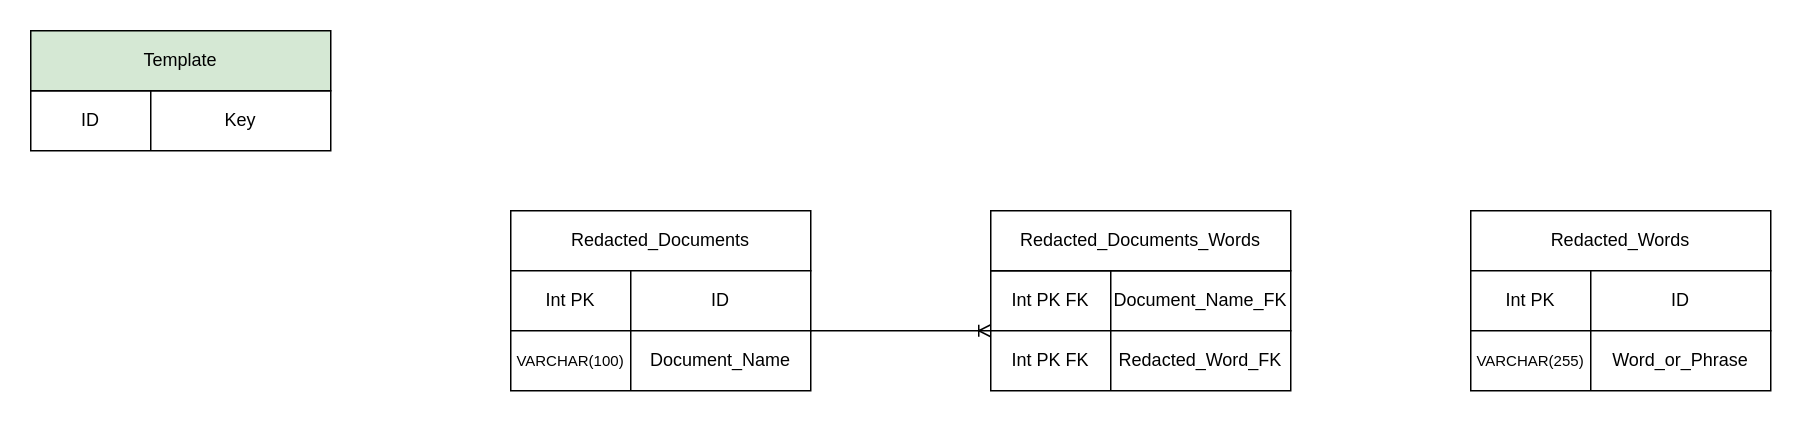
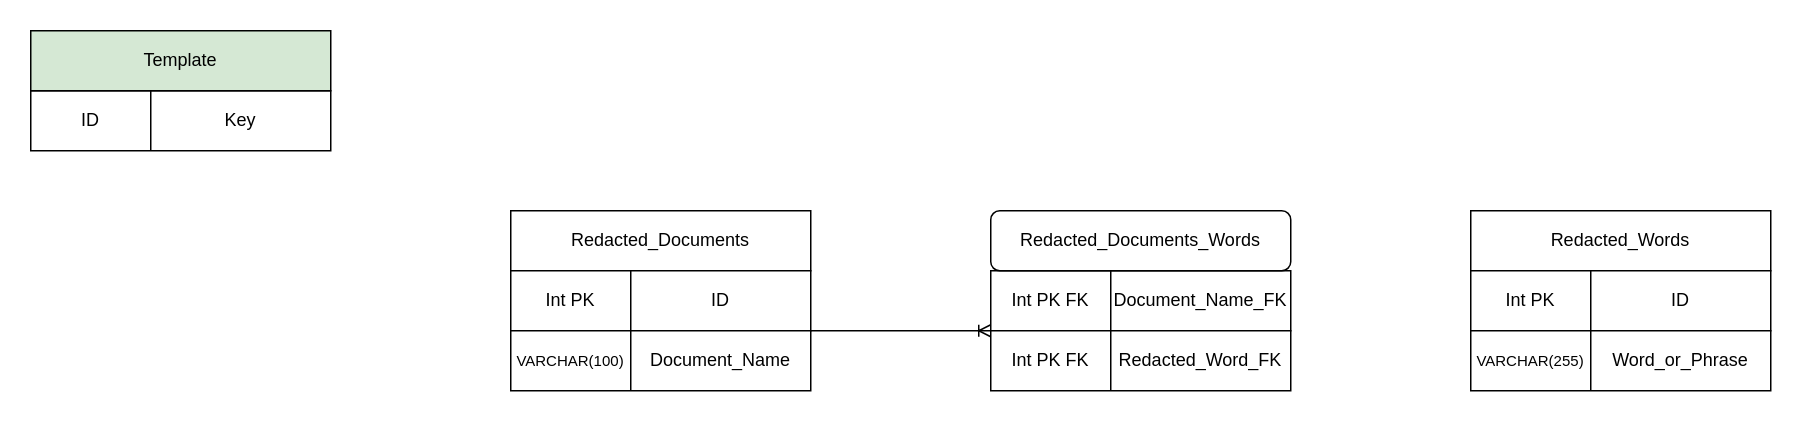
  <mxCell id="0" />
  <mxCell id="1" parent="0" />
  <mxCell id="2" value="Redacted_Documents" style="rounded=0;whiteSpace=wrap;html=1;" parent="1" vertex="1"><mxGeometry x="340" y="140" width="200" height="40" as="geometry" /></mxCell>
  <mxCell id="3" value="" style="group" parent="1" vertex="1" connectable="0"><mxGeometry x="340" y="180" width="200" height="40" as="geometry" /></mxCell>
  <mxCell id="4" value="" style="group" parent="3" vertex="1" connectable="0"><mxGeometry width="200" height="40" as="geometry" /></mxCell>
  <mxCell id="5" value="" style="rounded=0;whiteSpace=wrap;html=1;" parent="4" vertex="1"><mxGeometry width="200" height="40" as="geometry" /></mxCell>
  <mxCell id="6" value="Int PK" style="text;html=1;strokeColor=none;fillColor=none;align=center;verticalAlign=middle;whiteSpace=wrap;rounded=0;" parent="4" vertex="1"><mxGeometry width="80" height="40" as="geometry" /></mxCell>
  <mxCell id="7" value="ID" style="text;html=1;strokeColor=none;fillColor=none;align=center;verticalAlign=middle;whiteSpace=wrap;rounded=0;" parent="3" vertex="1"><mxGeometry x="80" width="120" height="40" as="geometry" /></mxCell>
  <mxCell id="8" value="" style="endArrow=none;html=1;entryX=0.4;entryY=-0.002;entryDx=0;entryDy=0;entryPerimeter=0;exitX=0;exitY=1;exitDx=0;exitDy=0;" parent="3" source="7" target="5" edge="1"><mxGeometry width="50" height="50" relative="1" as="geometry"><mxPoint x="80" y="40" as="sourcePoint" /><mxPoint x="200" y="-10" as="targetPoint" /></mxGeometry></mxCell>
  <mxCell id="9" value="" style="group" parent="1" vertex="1" connectable="0"><mxGeometry x="340" y="220" width="200" height="40" as="geometry" /></mxCell>
  <mxCell id="10" value="" style="group" parent="9" vertex="1" connectable="0"><mxGeometry width="200" height="40" as="geometry" /></mxCell>
  <mxCell id="11" value="" style="rounded=0;whiteSpace=wrap;html=1;" parent="10" vertex="1"><mxGeometry width="200" height="40" as="geometry" /></mxCell>
  <mxCell id="12" value="&lt;font style=&quot;font-size: 10px&quot;&gt;VARCHAR(100)&lt;/font&gt;" style="text;html=1;strokeColor=none;fillColor=none;align=center;verticalAlign=middle;whiteSpace=wrap;rounded=0;" parent="10" vertex="1"><mxGeometry width="80" height="40" as="geometry" /></mxCell>
  <mxCell id="13" value="Document_Name" style="text;html=1;strokeColor=none;fillColor=none;align=center;verticalAlign=middle;whiteSpace=wrap;rounded=0;" parent="9" vertex="1"><mxGeometry x="80" width="120" height="40" as="geometry" /></mxCell>
  <mxCell id="14" value="" style="endArrow=none;html=1;entryX=0.4;entryY=-0.002;entryDx=0;entryDy=0;entryPerimeter=0;exitX=0;exitY=1;exitDx=0;exitDy=0;" parent="9" source="13" target="11" edge="1"><mxGeometry width="50" height="50" relative="1" as="geometry"><mxPoint x="80" y="40" as="sourcePoint" /><mxPoint x="200" y="-10" as="targetPoint" /></mxGeometry></mxCell>
  <mxCell id="15" value="" style="group;fontStyle=1" parent="1" vertex="1" connectable="0"><mxGeometry x="20" y="60" width="200" height="40" as="geometry" /></mxCell>
  <mxCell id="16" value="" style="group" parent="15" vertex="1" connectable="0"><mxGeometry width="200" height="40" as="geometry" /></mxCell>
  <mxCell id="17" value="" style="rounded=0;whiteSpace=wrap;html=1;" parent="16" vertex="1"><mxGeometry width="200" height="40" as="geometry" /></mxCell>
  <mxCell id="18" value="ID" style="text;html=1;strokeColor=none;fillColor=none;align=center;verticalAlign=middle;whiteSpace=wrap;rounded=0;" parent="16" vertex="1"><mxGeometry width="80" height="40" as="geometry" /></mxCell>
  <mxCell id="19" value="Key" style="text;html=1;strokeColor=none;fillColor=none;align=center;verticalAlign=middle;whiteSpace=wrap;rounded=0;" parent="15" vertex="1"><mxGeometry x="80" width="120" height="40" as="geometry" /></mxCell>
  <mxCell id="20" value="" style="endArrow=none;html=1;entryX=0.4;entryY=-0.002;entryDx=0;entryDy=0;entryPerimeter=0;exitX=0;exitY=1;exitDx=0;exitDy=0;" parent="15" source="19" target="17" edge="1"><mxGeometry width="50" height="50" relative="1" as="geometry"><mxPoint x="80" y="40" as="sourcePoint" /><mxPoint x="200" y="-10" as="targetPoint" /></mxGeometry></mxCell>
  <mxCell id="21" value="Template" style="rounded=0;whiteSpace=wrap;html=1;fillColor=#d5e8d4;" parent="1" vertex="1"><mxGeometry x="20" y="20" width="200" height="40" as="geometry" /></mxCell>
  <mxCell id="22" value="" style="group" parent="1" vertex="1" connectable="0"><mxGeometry x="660" y="180" width="200" height="40" as="geometry" /></mxCell>
  <mxCell id="23" value="" style="group" parent="22" vertex="1" connectable="0"><mxGeometry width="200" height="40" as="geometry" /></mxCell>
  <mxCell id="24" value="" style="rounded=0;whiteSpace=wrap;html=1;" parent="23" vertex="1"><mxGeometry width="200" height="40" as="geometry" /></mxCell>
  <mxCell id="25" value="Int PK FK" style="text;html=1;strokeColor=none;fillColor=none;align=center;verticalAlign=middle;whiteSpace=wrap;rounded=0;" parent="23" vertex="1"><mxGeometry width="80" height="40" as="geometry" /></mxCell>
  <mxCell id="26" value="Document_Name_FK" style="text;html=1;strokeColor=none;fillColor=none;align=center;verticalAlign=middle;whiteSpace=wrap;rounded=0;" parent="22" vertex="1"><mxGeometry x="80" width="120" height="40" as="geometry" /></mxCell>
  <mxCell id="27" value="" style="endArrow=none;html=1;entryX=0.4;entryY=-0.002;entryDx=0;entryDy=0;entryPerimeter=0;exitX=0;exitY=1;exitDx=0;exitDy=0;" parent="22" source="26" target="24" edge="1"><mxGeometry width="50" height="50" relative="1" as="geometry"><mxPoint x="80" y="40" as="sourcePoint" /><mxPoint x="200" y="-10" as="targetPoint" /></mxGeometry></mxCell>
  <mxCell id="28" value="Redacted_Words" style="rounded=0;whiteSpace=wrap;html=1;" parent="1" vertex="1"><mxGeometry x="980" y="140" width="200" height="40" as="geometry" /></mxCell>
- <mxCell id="29" value="Redacted_Documents_Words" style="rounded=0;whiteSpace=wrap;html=1;" parent="1" vertex="1"><mxGeometry x="660" y="140" width="200" height="40" as="geometry" /></mxCell>
+ <mxCell id="29" value="Redacted_Documents_Words" style="whiteSpace=wrap;html=1;rounded=1;" parent="1" vertex="1"><mxGeometry x="660" y="140" width="200" height="40" as="geometry" /></mxCell>
  <mxCell id="30" value="" style="group;fontStyle=1" parent="1" vertex="1" connectable="0"><mxGeometry x="660" y="220" width="200" height="40" as="geometry" /></mxCell>
  <mxCell id="31" value="" style="group" parent="30" vertex="1" connectable="0"><mxGeometry width="200" height="40" as="geometry" /></mxCell>
  <mxCell id="32" value="" style="rounded=0;whiteSpace=wrap;html=1;" parent="31" vertex="1"><mxGeometry width="200" height="40" as="geometry" /></mxCell>
  <mxCell id="33" value="Int PK FK" style="text;html=1;strokeColor=none;fillColor=none;align=center;verticalAlign=middle;whiteSpace=wrap;rounded=0;" parent="31" vertex="1"><mxGeometry width="80" height="40" as="geometry" /></mxCell>
  <mxCell id="34" value="Redacted_Word_FK" style="text;html=1;strokeColor=none;fillColor=none;align=center;verticalAlign=middle;whiteSpace=wrap;rounded=0;" parent="30" vertex="1"><mxGeometry x="80" width="120" height="40" as="geometry" /></mxCell>
  <mxCell id="35" value="" style="endArrow=none;html=1;entryX=0.4;entryY=-0.002;entryDx=0;entryDy=0;entryPerimeter=0;exitX=0;exitY=1;exitDx=0;exitDy=0;" parent="30" source="34" target="32" edge="1"><mxGeometry width="50" height="50" relative="1" as="geometry"><mxPoint x="80" y="40" as="sourcePoint" /><mxPoint x="200" y="-10" as="targetPoint" /></mxGeometry></mxCell>
  <mxCell id="36" value="" style="edgeStyle=entityRelationEdgeStyle;fontSize=12;html=1;endArrow=ERoneToMany;exitX=1;exitY=0;exitDx=0;exitDy=0;entryX=0;entryY=0;entryDx=0;entryDy=0;" parent="1" source="13" target="33" edge="1"><mxGeometry width="100" height="100" relative="1" as="geometry"><mxPoint x="600" y="280" as="sourcePoint" /><mxPoint x="700" y="180" as="targetPoint" /></mxGeometry></mxCell>
  <mxCell id="37" value="" style="group;fontStyle=1" parent="1" vertex="1" connectable="0"><mxGeometry x="980" y="180" width="200" height="40" as="geometry" /></mxCell>
  <mxCell id="38" value="" style="group" parent="37" vertex="1" connectable="0"><mxGeometry width="200" height="40" as="geometry" /></mxCell>
  <mxCell id="39" value="" style="rounded=0;whiteSpace=wrap;html=1;" parent="38" vertex="1"><mxGeometry width="200" height="40" as="geometry" /></mxCell>
  <mxCell id="40" value="Int PK" style="text;html=1;strokeColor=none;fillColor=none;align=center;verticalAlign=middle;whiteSpace=wrap;rounded=0;" parent="38" vertex="1"><mxGeometry width="80" height="40" as="geometry" /></mxCell>
  <mxCell id="41" value="ID" style="text;html=1;strokeColor=none;fillColor=none;align=center;verticalAlign=middle;whiteSpace=wrap;rounded=0;" parent="37" vertex="1"><mxGeometry x="80" width="120" height="40" as="geometry" /></mxCell>
  <mxCell id="42" value="" style="endArrow=none;html=1;entryX=0.4;entryY=-0.002;entryDx=0;entryDy=0;entryPerimeter=0;exitX=0;exitY=1;exitDx=0;exitDy=0;" parent="37" source="41" target="39" edge="1"><mxGeometry width="50" height="50" relative="1" as="geometry"><mxPoint x="80" y="40" as="sourcePoint" /><mxPoint x="200" y="-10" as="targetPoint" /></mxGeometry></mxCell>
  <mxCell id="43" value="" style="group;fontStyle=1" parent="1" vertex="1" connectable="0"><mxGeometry x="980" y="220" width="200" height="40" as="geometry" /></mxCell>
  <mxCell id="44" value="" style="group" parent="43" vertex="1" connectable="0"><mxGeometry width="200" height="40" as="geometry" /></mxCell>
  <mxCell id="45" value="" style="rounded=0;whiteSpace=wrap;html=1;" parent="44" vertex="1"><mxGeometry width="200" height="40" as="geometry" /></mxCell>
  <mxCell id="46" value="&lt;font style=&quot;font-size: 10px&quot;&gt;VARCHAR(255)&lt;/font&gt;" style="text;html=1;strokeColor=none;fillColor=none;align=center;verticalAlign=middle;whiteSpace=wrap;rounded=0;" parent="44" vertex="1"><mxGeometry width="80" height="40" as="geometry" /></mxCell>
  <mxCell id="47" value="Word_or_Phrase" style="text;html=1;strokeColor=none;fillColor=none;align=center;verticalAlign=middle;whiteSpace=wrap;rounded=0;" parent="43" vertex="1"><mxGeometry x="80" width="120" height="40" as="geometry" /></mxCell>
  <mxCell id="48" value="" style="endArrow=none;html=1;entryX=0.4;entryY=-0.002;entryDx=0;entryDy=0;entryPerimeter=0;exitX=0;exitY=1;exitDx=0;exitDy=0;" parent="43" source="47" target="45" edge="1"><mxGeometry width="50" height="50" relative="1" as="geometry"><mxPoint x="80" y="40" as="sourcePoint" /><mxPoint x="200" y="-10" as="targetPoint" /></mxGeometry></mxCell>
